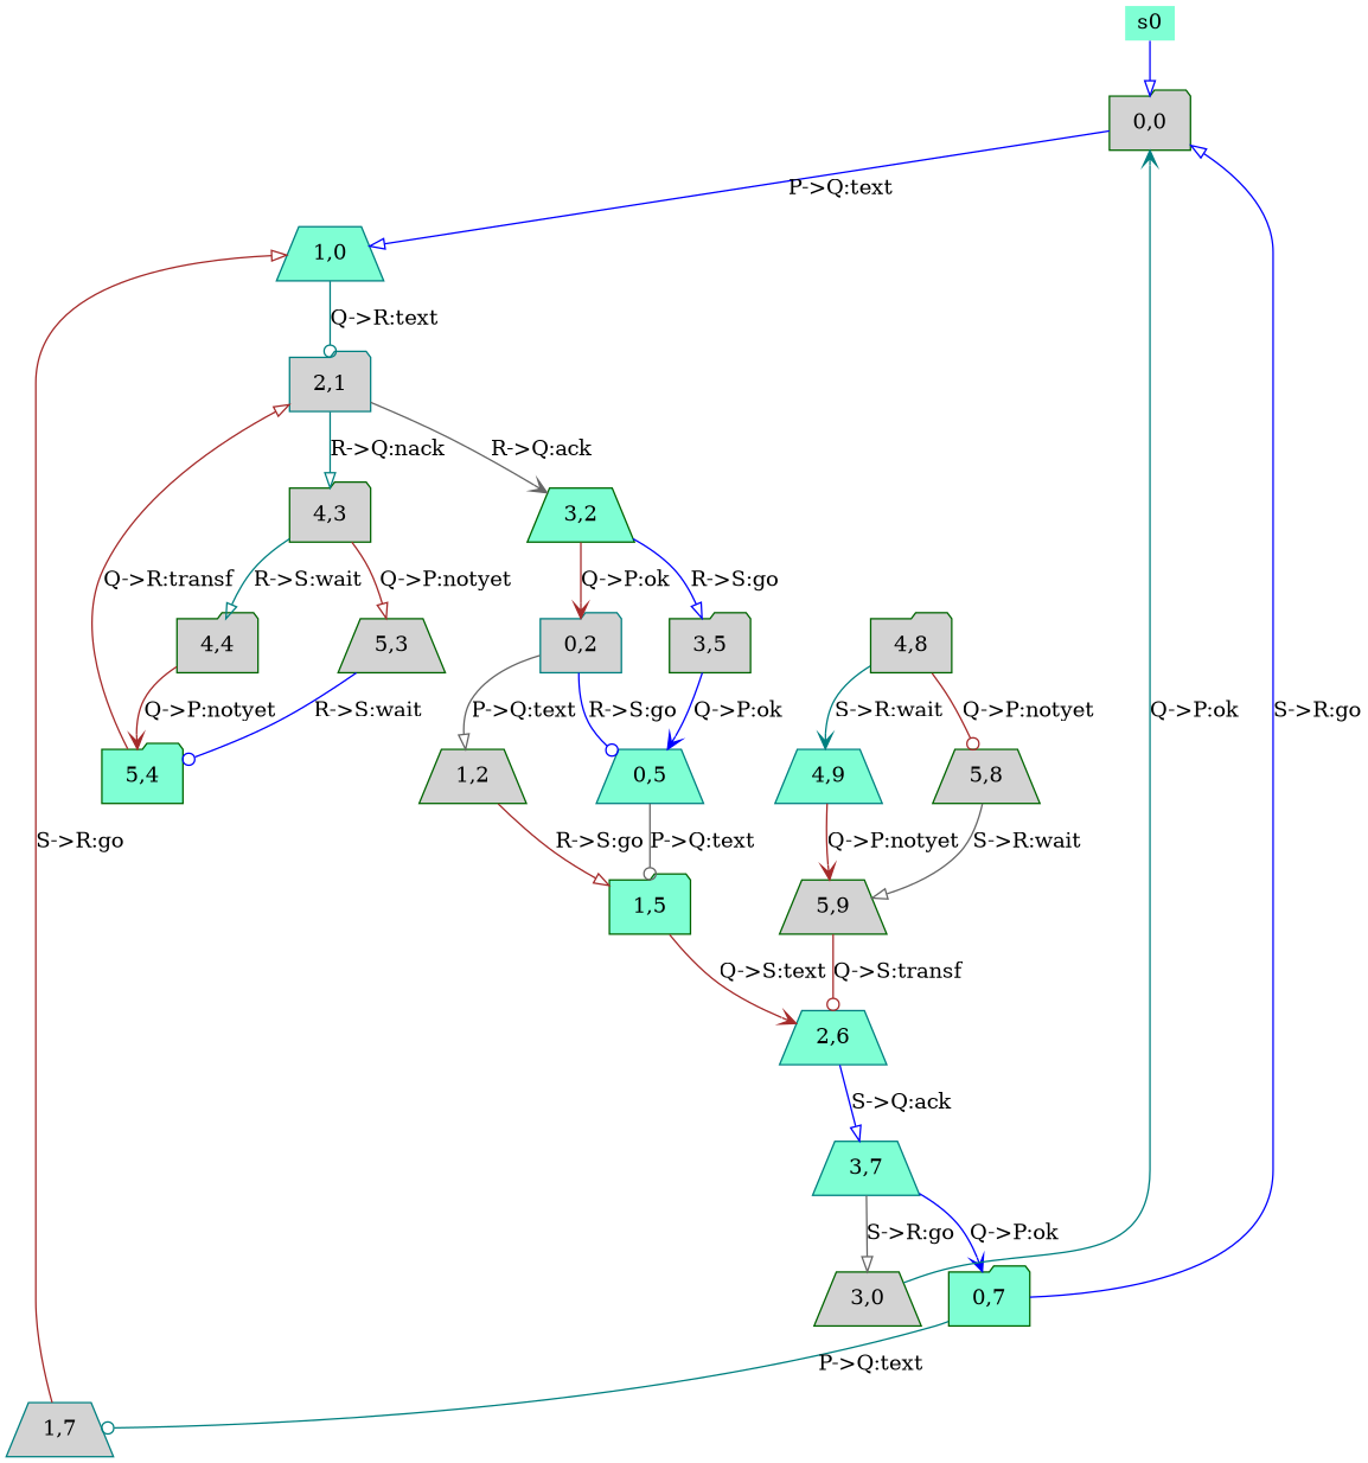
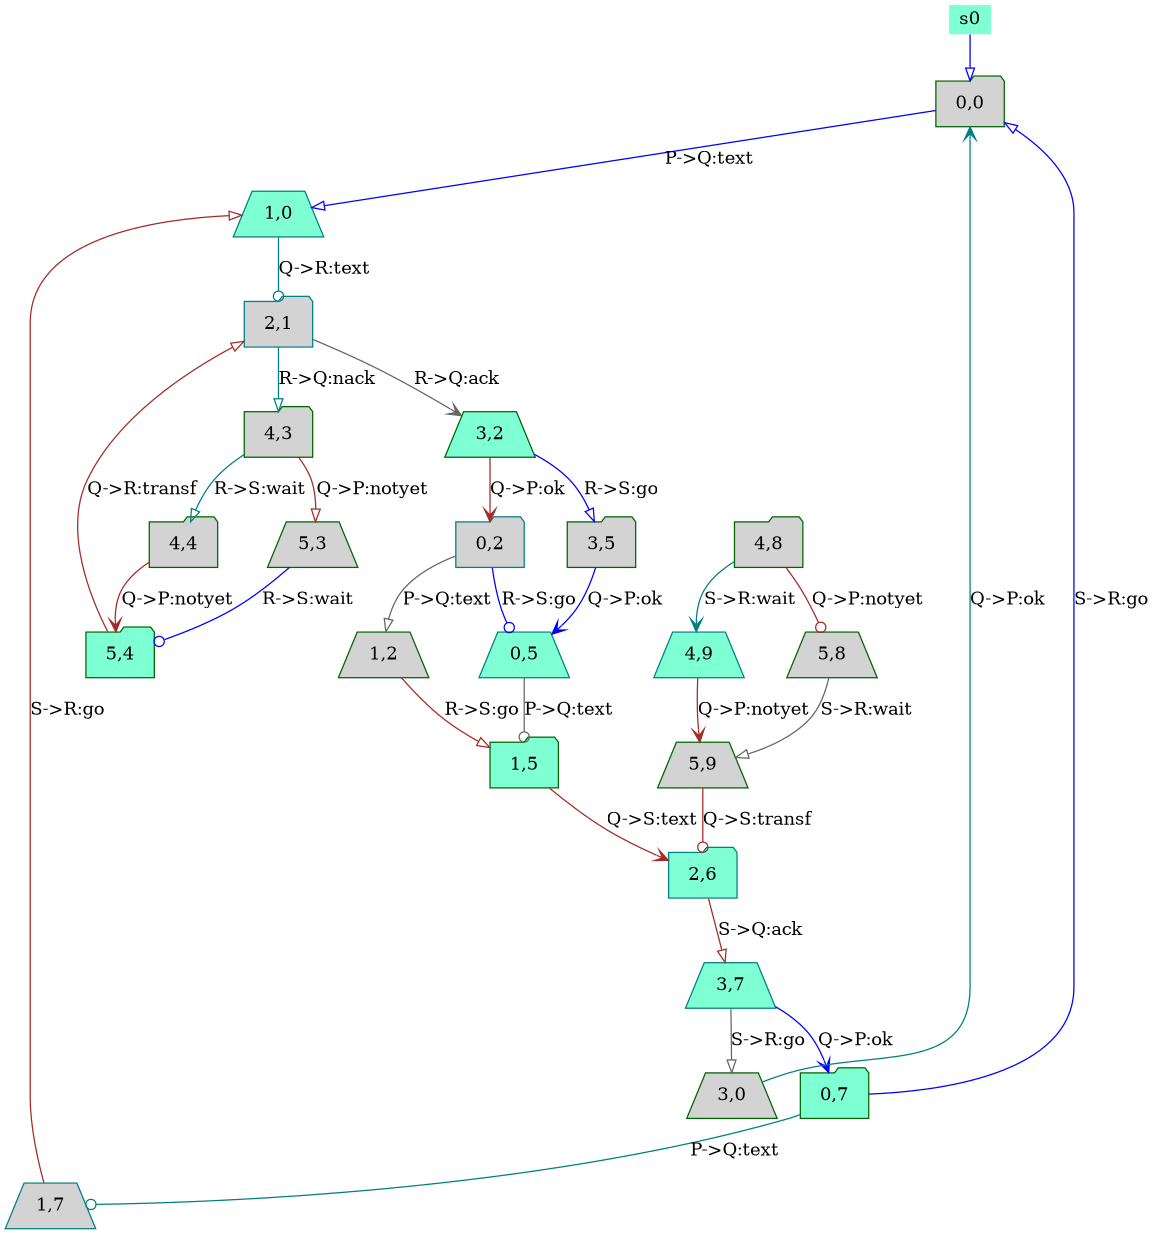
  digraph {
    node [color=darkgreen fillcolor=lightgrey shape=trapezium style=filled]
    edge [arrowhead=onormal color=brown]
    s0 [fillcolor=aquamarine height=0 shape=none width=0]
    "0,0" [shape=folder]
    "1,0" [color=teal fillcolor=aquamarine]
    "2,1" [color=teal shape=folder]
    "1,5" [fillcolor=aquamarine shape=folder]
-   "2,6" [color=teal fillcolor=aquamarine]
+   "2,6" [color=teal fillcolor=aquamarine shape=folder]
    "3,7" [color=teal fillcolor=aquamarine]
    "0,7" [fillcolor=aquamarine shape=folder]
    "3,0"
    "4,8" [shape=folder]
    "5,8"
    "4,9" [color=teal fillcolor=aquamarine]
    "5,4" [fillcolor=aquamarine shape=folder]
    "4,3" [shape=folder]
    "3,2" [fillcolor=aquamarine]
    "5,3"
    "4,4" [shape=folder]
    "0,2" [color=teal shape=folder]
    "3,5" [shape=folder]
    "1,7" [color=teal]
    "5,9"
    "1,2"
    "0,5" [color=teal fillcolor=aquamarine]
    s0 -> "0,0" [color=blue]
    "0,0" -> "1,0" [color=blue label="P->Q:text"]
    "1,0" -> "2,1" [arrowhead=odot color=teal label="Q->R:text"]
    "2,1" -> "4,3" [color=teal label="R->Q:nack"]
    "2,1" -> "3,2" [arrowhead=vee color=gray40 label="R->Q:ack"]
    "1,5" -> "2,6" [arrowhead=vee label="Q->S:text"]
-   "2,6" -> "3,7" [color=blue label="S->Q:ack"]
+   "2,6" -> "3,7" [label="S->Q:ack"]
    "3,7" -> "0,7" [arrowhead=vee color=blue label="Q->P:ok"]
    "3,7" -> "3,0" [color=gray40 label="S->R:go"]
    "0,7" -> "0,0" [color=blue label="S->R:go"]
    "0,7" -> "1,7" [arrowhead=odot color=teal label="P->Q:text"]
    "3,0" -> "0,0" [arrowhead=vee color=teal label="Q->P:ok"]
    "4,8" -> "5,8" [arrowhead=odot label="Q->P:notyet"]
    "4,8" -> "4,9" [arrowhead=vee color=teal label="S->R:wait"]
    "5,8" -> "5,9" [color=gray40 label="S->R:wait"]
    "4,9" -> "5,9" [arrowhead=vee label="Q->P:notyet"]
    "5,4" -> "2,1" [label="Q->R:transf"]
    "4,3" -> "5,3" [label="Q->P:notyet"]
    "4,3" -> "4,4" [color=teal label="R->S:wait"]
    "3,2" -> "0,2" [arrowhead=vee label="Q->P:ok"]
    "3,2" -> "3,5" [color=blue label="R->S:go"]
    "5,3" -> "5,4" [arrowhead=odot color=blue label="R->S:wait"]
    "4,4" -> "5,4" [arrowhead=vee label="Q->P:notyet"]
    "0,2" -> "1,2" [color=gray40 label="P->Q:text"]
    "0,2" -> "0,5" [arrowhead=odot color=blue label="R->S:go"]
    "3,5" -> "0,5" [arrowhead=vee color=blue label="Q->P:ok"]
    "1,7" -> "1,0" [label="S->R:go"]
    "5,9" -> "2,6" [arrowhead=odot label="Q->S:transf"]
    "1,2" -> "1,5" [label="R->S:go"]
    "0,5" -> "1,5" [arrowhead=odot color=gray40 label="P->Q:text"]
  }
